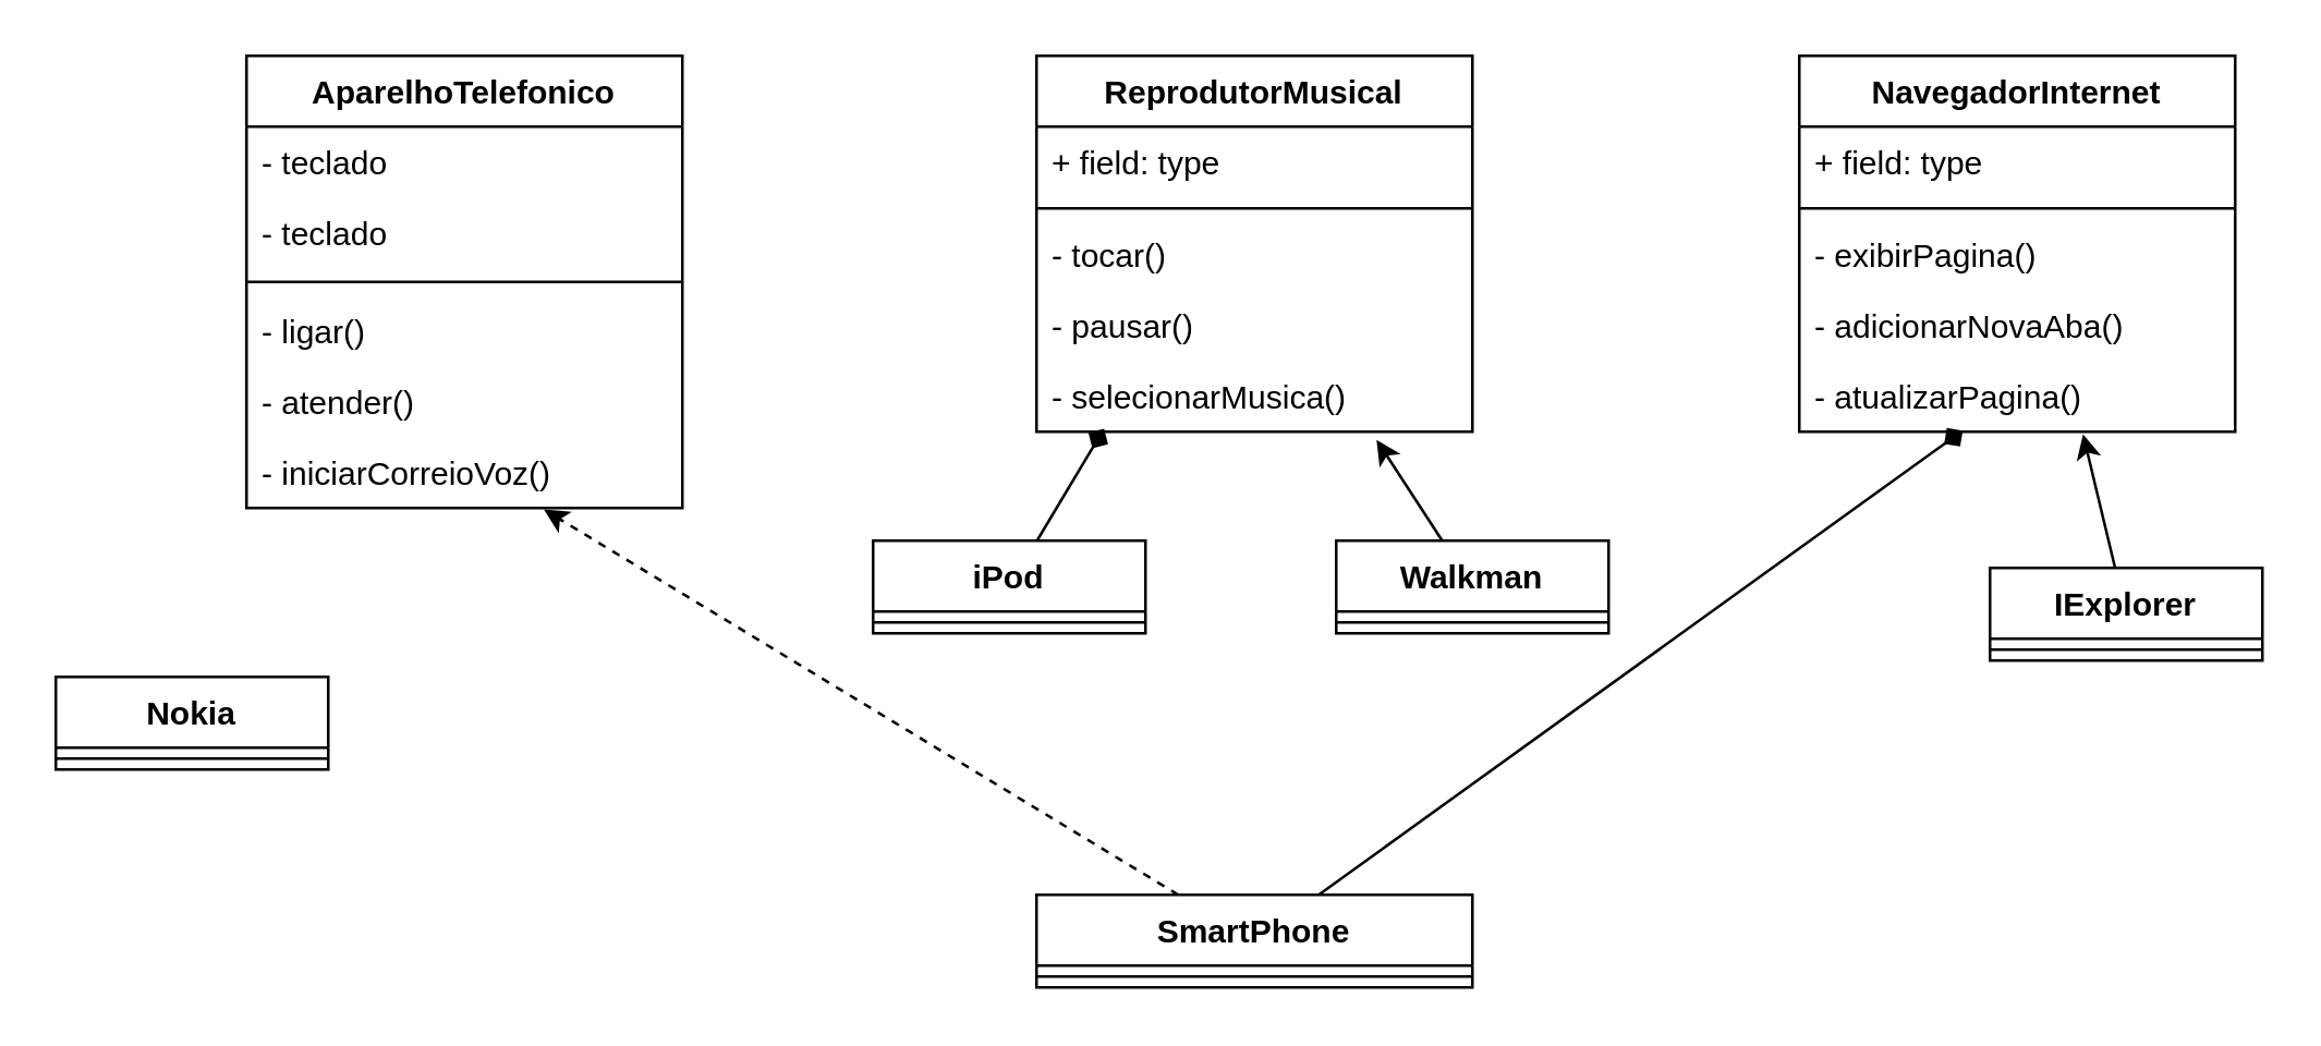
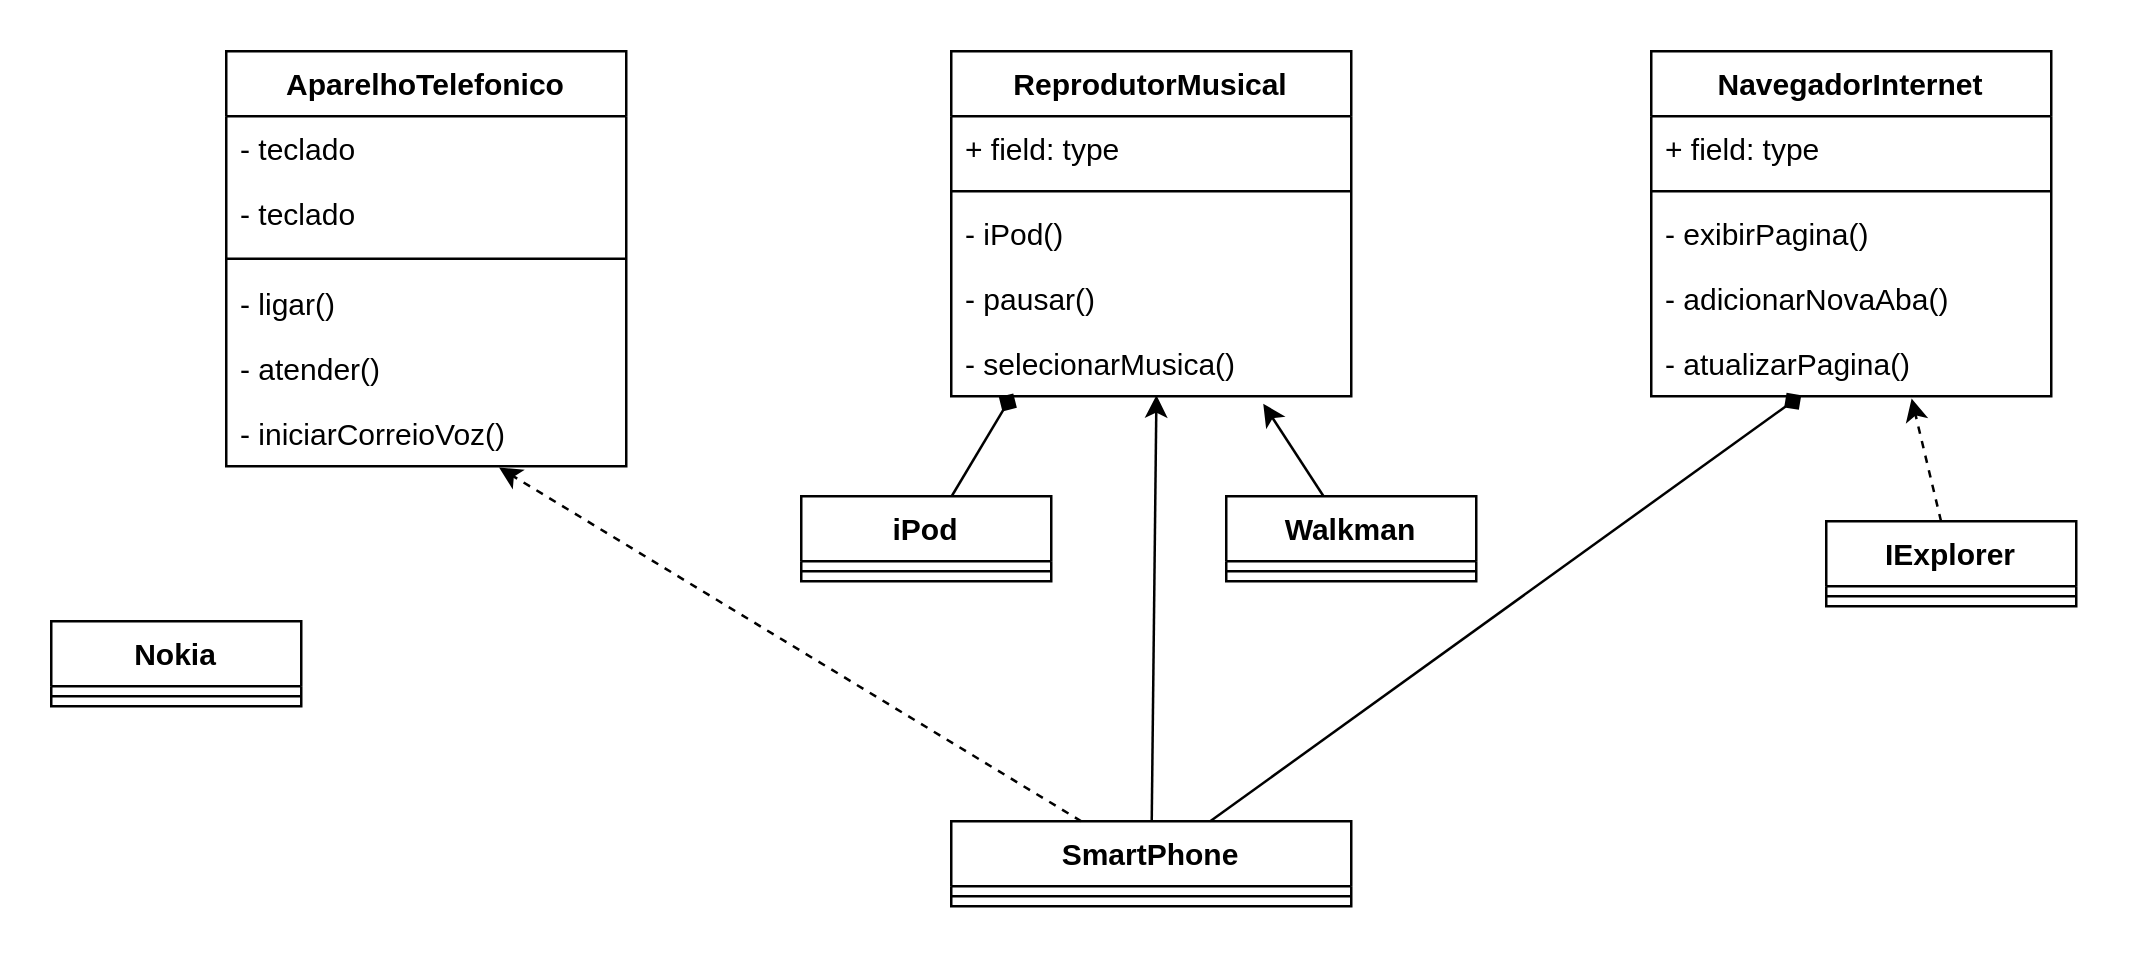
  <mxCell id="0" />
  <mxCell id="1" parent="0" />
  <mxCell id="2" value="ReprodutorMusical" style="swimlane;fontStyle=1;align=center;verticalAlign=top;childLayout=stackLayout;horizontal=1;startSize=26;horizontalStack=0;resizeParent=1;resizeParentMax=0;resizeLast=0;collapsible=1;marginBottom=0;whiteSpace=wrap;html=1;" parent="1" vertex="1"><mxGeometry x="380" y="20" width="160" height="138" as="geometry" /></mxCell>
  <mxCell id="3" value="+ field: type" style="text;strokeColor=none;fillColor=none;align=left;verticalAlign=top;spacingLeft=4;spacingRight=4;overflow=hidden;rotatable=0;points=[[0,0.5],[1,0.5]];portConstraint=eastwest;whiteSpace=wrap;html=1;" parent="2" vertex="1"><mxGeometry y="26" width="160" height="26" as="geometry" /></mxCell>
  <mxCell id="4" value="" style="line;strokeWidth=1;fillColor=none;align=left;verticalAlign=middle;spacingTop=-1;spacingLeft=3;spacingRight=3;rotatable=0;labelPosition=right;points=[];portConstraint=eastwest;strokeColor=inherit;" parent="2" vertex="1"><mxGeometry y="52" width="160" height="8" as="geometry" /></mxCell>
- <mxCell id="5" value="- tocar()" style="text;strokeColor=none;fillColor=none;align=left;verticalAlign=top;spacingLeft=4;spacingRight=4;overflow=hidden;rotatable=0;points=[[0,0.5],[1,0.5]];portConstraint=eastwest;whiteSpace=wrap;html=1;" parent="2" vertex="1"><mxGeometry y="60" width="160" height="26" as="geometry" /></mxCell>
+ <mxCell id="5" value="- iPod()" style="text;strokeColor=none;fillColor=none;align=left;verticalAlign=top;spacingLeft=4;spacingRight=4;overflow=hidden;rotatable=0;points=[[0,0.5],[1,0.5]];portConstraint=eastwest;whiteSpace=wrap;html=1;" parent="2" vertex="1"><mxGeometry y="60" width="160" height="26" as="geometry" /></mxCell>
  <mxCell id="6" value="- pausar()" style="text;strokeColor=none;fillColor=none;align=left;verticalAlign=top;spacingLeft=4;spacingRight=4;overflow=hidden;rotatable=0;points=[[0,0.5],[1,0.5]];portConstraint=eastwest;whiteSpace=wrap;html=1;" parent="2" vertex="1"><mxGeometry y="86" width="160" height="26" as="geometry" /></mxCell>
  <mxCell id="7" value="- selecionarMusica()" style="text;strokeColor=none;fillColor=none;align=left;verticalAlign=top;spacingLeft=4;spacingRight=4;overflow=hidden;rotatable=0;points=[[0,0.5],[1,0.5]];portConstraint=eastwest;whiteSpace=wrap;html=1;" parent="2" vertex="1"><mxGeometry y="112" width="160" height="26" as="geometry" /></mxCell>
  <mxCell id="8" value="NavegadorInternet" style="swimlane;fontStyle=1;align=center;verticalAlign=top;childLayout=stackLayout;horizontal=1;startSize=26;horizontalStack=0;resizeParent=1;resizeParentMax=0;resizeLast=0;collapsible=1;marginBottom=0;whiteSpace=wrap;html=1;" parent="1" vertex="1"><mxGeometry x="660" y="20" width="160" height="138" as="geometry" /></mxCell>
  <mxCell id="9" value="+ field: type" style="text;strokeColor=none;fillColor=none;align=left;verticalAlign=top;spacingLeft=4;spacingRight=4;overflow=hidden;rotatable=0;points=[[0,0.5],[1,0.5]];portConstraint=eastwest;whiteSpace=wrap;html=1;" parent="8" vertex="1"><mxGeometry y="26" width="160" height="26" as="geometry" /></mxCell>
  <mxCell id="10" value="" style="line;strokeWidth=1;fillColor=none;align=left;verticalAlign=middle;spacingTop=-1;spacingLeft=3;spacingRight=3;rotatable=0;labelPosition=right;points=[];portConstraint=eastwest;strokeColor=inherit;" parent="8" vertex="1"><mxGeometry y="52" width="160" height="8" as="geometry" /></mxCell>
  <mxCell id="11" value="- exibirPagina()" style="text;strokeColor=none;fillColor=none;align=left;verticalAlign=top;spacingLeft=4;spacingRight=4;overflow=hidden;rotatable=0;points=[[0,0.5],[1,0.5]];portConstraint=eastwest;whiteSpace=wrap;html=1;" parent="8" vertex="1"><mxGeometry y="60" width="160" height="26" as="geometry" /></mxCell>
  <mxCell id="12" value="- adicionarNovaAba()" style="text;strokeColor=none;fillColor=none;align=left;verticalAlign=top;spacingLeft=4;spacingRight=4;overflow=hidden;rotatable=0;points=[[0,0.5],[1,0.5]];portConstraint=eastwest;whiteSpace=wrap;html=1;" parent="8" vertex="1"><mxGeometry y="86" width="160" height="26" as="geometry" /></mxCell>
  <mxCell id="13" value="- atualizarPagina()" style="text;strokeColor=none;fillColor=none;align=left;verticalAlign=top;spacingLeft=4;spacingRight=4;overflow=hidden;rotatable=0;points=[[0,0.5],[1,0.5]];portConstraint=eastwest;whiteSpace=wrap;html=1;" parent="8" vertex="1"><mxGeometry y="112" width="160" height="26" as="geometry" /></mxCell>
  <mxCell id="14" value="SmartPhone" style="swimlane;fontStyle=1;align=center;verticalAlign=top;childLayout=stackLayout;horizontal=1;startSize=26;horizontalStack=0;resizeParent=1;resizeParentMax=0;resizeLast=0;collapsible=1;marginBottom=0;whiteSpace=wrap;html=1;" parent="1" vertex="1"><mxGeometry x="380" y="328" width="160" height="34" as="geometry" /></mxCell>
  <mxCell id="15" value="" style="line;strokeWidth=1;fillColor=none;align=left;verticalAlign=middle;spacingTop=-1;spacingLeft=3;spacingRight=3;rotatable=0;labelPosition=right;points=[];portConstraint=eastwest;strokeColor=inherit;" parent="14" vertex="1"><mxGeometry y="26" width="160" height="8" as="geometry" /></mxCell>
  <mxCell id="16" value="AparelhoTelefonico" style="swimlane;fontStyle=1;align=center;verticalAlign=top;childLayout=stackLayout;horizontal=1;startSize=26;horizontalStack=0;resizeParent=1;resizeParentMax=0;resizeLast=0;collapsible=1;marginBottom=0;whiteSpace=wrap;html=1;" parent="1" vertex="1"><mxGeometry x="90" y="20" width="160" height="166" as="geometry" /></mxCell>
  <mxCell id="17" value="- teclado" style="text;strokeColor=none;fillColor=none;align=left;verticalAlign=top;spacingLeft=4;spacingRight=4;overflow=hidden;rotatable=0;points=[[0,0.5],[1,0.5]];portConstraint=eastwest;whiteSpace=wrap;html=1;" parent="16" vertex="1"><mxGeometry y="26" width="160" height="26" as="geometry" /></mxCell>
  <mxCell id="18" value="- teclado" style="text;strokeColor=none;fillColor=none;align=left;verticalAlign=top;spacingLeft=4;spacingRight=4;overflow=hidden;rotatable=0;points=[[0,0.5],[1,0.5]];portConstraint=eastwest;whiteSpace=wrap;html=1;" parent="16" vertex="1"><mxGeometry y="52" width="160" height="26" as="geometry" /></mxCell>
  <mxCell id="19" value="" style="line;strokeWidth=1;fillColor=none;align=left;verticalAlign=middle;spacingTop=-1;spacingLeft=3;spacingRight=3;rotatable=0;labelPosition=right;points=[];portConstraint=eastwest;strokeColor=inherit;" parent="16" vertex="1"><mxGeometry y="78" width="160" height="10" as="geometry" /></mxCell>
  <mxCell id="20" value="- ligar()" style="text;strokeColor=none;fillColor=none;align=left;verticalAlign=top;spacingLeft=4;spacingRight=4;overflow=hidden;rotatable=0;points=[[0,0.5],[1,0.5]];portConstraint=eastwest;whiteSpace=wrap;html=1;" parent="16" vertex="1"><mxGeometry y="88" width="160" height="26" as="geometry" /></mxCell>
  <mxCell id="21" value="- atender()" style="text;strokeColor=none;fillColor=none;align=left;verticalAlign=top;spacingLeft=4;spacingRight=4;overflow=hidden;rotatable=0;points=[[0,0.5],[1,0.5]];portConstraint=eastwest;whiteSpace=wrap;html=1;" parent="16" vertex="1"><mxGeometry y="114" width="160" height="26" as="geometry" /></mxCell>
  <mxCell id="22" value="- iniciarCorreioVoz()" style="text;strokeColor=none;fillColor=none;align=left;verticalAlign=top;spacingLeft=4;spacingRight=4;overflow=hidden;rotatable=0;points=[[0,0.5],[1,0.5]];portConstraint=eastwest;whiteSpace=wrap;html=1;" parent="16" vertex="1"><mxGeometry y="140" width="160" height="26" as="geometry" /></mxCell>
  <mxCell id="23" style="rounded=0;orthogonalLoop=1;jettySize=auto;html=1;entryX=0.682;entryY=1.02;entryDx=0;entryDy=0;entryPerimeter=0;dashed=1;" edge="1" parent="1" source="14" target="22"><mxGeometry relative="1" as="geometry" /></mxCell>
+ <mxCell id="24" style="rounded=0;orthogonalLoop=1;jettySize=auto;html=1;entryX=0.513;entryY=0.983;entryDx=0;entryDy=0;entryPerimeter=0;" edge="1" parent="1" source="14" target="7"><mxGeometry relative="1" as="geometry" /></mxCell>
  <mxCell id="25" style="rounded=0;orthogonalLoop=1;jettySize=auto;html=1;entryX=0.375;entryY=0.983;entryDx=0;entryDy=0;entryPerimeter=0;endArrow=diamond;" edge="1" parent="1" source="14" target="13"><mxGeometry relative="1" as="geometry" /></mxCell>
  <mxCell id="26" value="Nokia" style="swimlane;fontStyle=1;align=center;verticalAlign=top;childLayout=stackLayout;horizontal=1;startSize=26;horizontalStack=0;resizeParent=1;resizeParentMax=0;resizeLast=0;collapsible=1;marginBottom=0;whiteSpace=wrap;html=1;" vertex="1" parent="1"><mxGeometry x="20" y="248" width="100" height="34" as="geometry" /></mxCell>
  <mxCell id="27" value="" style="line;strokeWidth=1;fillColor=none;align=left;verticalAlign=middle;spacingTop=-1;spacingLeft=3;spacingRight=3;rotatable=0;labelPosition=right;points=[];portConstraint=eastwest;strokeColor=inherit;" vertex="1" parent="26"><mxGeometry y="26" width="100" height="8" as="geometry" /></mxCell>
  <mxCell id="28" value="iPod" style="swimlane;fontStyle=1;align=center;verticalAlign=top;childLayout=stackLayout;horizontal=1;startSize=26;horizontalStack=0;resizeParent=1;resizeParentMax=0;resizeLast=0;collapsible=1;marginBottom=0;whiteSpace=wrap;html=1;" vertex="1" parent="1"><mxGeometry x="320" y="198" width="100" height="34" as="geometry" /></mxCell>
  <mxCell id="29" value="" style="line;strokeWidth=1;fillColor=none;align=left;verticalAlign=middle;spacingTop=-1;spacingLeft=3;spacingRight=3;rotatable=0;labelPosition=right;points=[];portConstraint=eastwest;strokeColor=inherit;" vertex="1" parent="28"><mxGeometry y="26" width="100" height="8" as="geometry" /></mxCell>
  <mxCell id="30" style="rounded=0;orthogonalLoop=1;jettySize=auto;html=1;entryX=0.155;entryY=0.956;entryDx=0;entryDy=0;entryPerimeter=0;endArrow=diamond;" edge="1" parent="1" source="28" target="7"><mxGeometry relative="1" as="geometry" /></mxCell>
  <mxCell id="31" value="Walkman" style="swimlane;fontStyle=1;align=center;verticalAlign=top;childLayout=stackLayout;horizontal=1;startSize=26;horizontalStack=0;resizeParent=1;resizeParentMax=0;resizeLast=0;collapsible=1;marginBottom=0;whiteSpace=wrap;html=1;" vertex="1" parent="1"><mxGeometry x="490" y="198" width="100" height="34" as="geometry" /></mxCell>
  <mxCell id="32" value="" style="line;strokeWidth=1;fillColor=none;align=left;verticalAlign=middle;spacingTop=-1;spacingLeft=3;spacingRight=3;rotatable=0;labelPosition=right;points=[];portConstraint=eastwest;strokeColor=inherit;" vertex="1" parent="31"><mxGeometry y="26" width="100" height="8" as="geometry" /></mxCell>
  <mxCell id="33" style="rounded=0;orthogonalLoop=1;jettySize=auto;html=1;entryX=0.78;entryY=1.115;entryDx=0;entryDy=0;entryPerimeter=0;" edge="1" parent="1" source="31" target="7"><mxGeometry relative="1" as="geometry" /></mxCell>
  <mxCell id="34" value="IExplorer" style="swimlane;fontStyle=1;align=center;verticalAlign=top;childLayout=stackLayout;horizontal=1;startSize=26;horizontalStack=0;resizeParent=1;resizeParentMax=0;resizeLast=0;collapsible=1;marginBottom=0;whiteSpace=wrap;html=1;" vertex="1" parent="1"><mxGeometry x="730" y="208" width="100" height="34" as="geometry" /></mxCell>
  <mxCell id="35" value="" style="line;strokeWidth=1;fillColor=none;align=left;verticalAlign=middle;spacingTop=-1;spacingLeft=3;spacingRight=3;rotatable=0;labelPosition=right;points=[];portConstraint=eastwest;strokeColor=inherit;" vertex="1" parent="34"><mxGeometry y="26" width="100" height="8" as="geometry" /></mxCell>
- <mxCell id="36" style="rounded=0;orthogonalLoop=1;jettySize=auto;html=1;entryX=0.651;entryY=1.036;entryDx=0;entryDy=0;entryPerimeter=0;" edge="1" parent="1" source="34" target="13"><mxGeometry relative="1" as="geometry" /></mxCell>
+ <mxCell id="36" style="rounded=0;orthogonalLoop=1;jettySize=auto;html=1;entryX=0.651;entryY=1.036;entryDx=0;entryDy=0;entryPerimeter=0;dashed=1;" edge="1" parent="1" source="34" target="13"><mxGeometry relative="1" as="geometry" /></mxCell>
